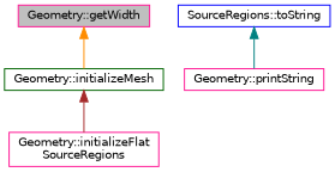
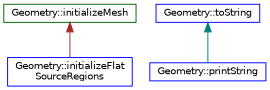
  digraph {
    rankdir=TB
    node [color=deeppink fillcolor=white fontname=Helvetica fontsize=10 shape=record style=filled]
    edge [dir=back fontname=Helvetica fontsize=10 labelfontname=Helvetica labelfontsize=10 style=solid]
-   n1 [fillcolor=grey75 fontcolor=black height=0.2 label="Geometry::getWidth" width=0.4]
    n2 [color=darkgreen height=0.2 label="Geometry::initializeMesh" width=0.4]
-   n3 [color=blue height=0.2 label="SourceRegions::toString" width=0.4]
-   n4 [height=0.2 label="Geometry::printString" width=0.4]
-   n5 [height=0.2 label="Geometry::initializeFlat\lSourceRegions" width=0.4]
-   n1 -> n2 [color=darkorange]
+   n3 [color=blue height=0.2 label="Geometry::toString" width=0.4]
+   n4 [color=blue height=0.2 label="Geometry::printString" width=0.4]
+   n5 [color=blue height=0.2 label="Geometry::initializeFlat\lSourceRegions" width=0.4]
    n2 -> n5 [color=brown]
    n3 -> n4 [color=teal]
  }
